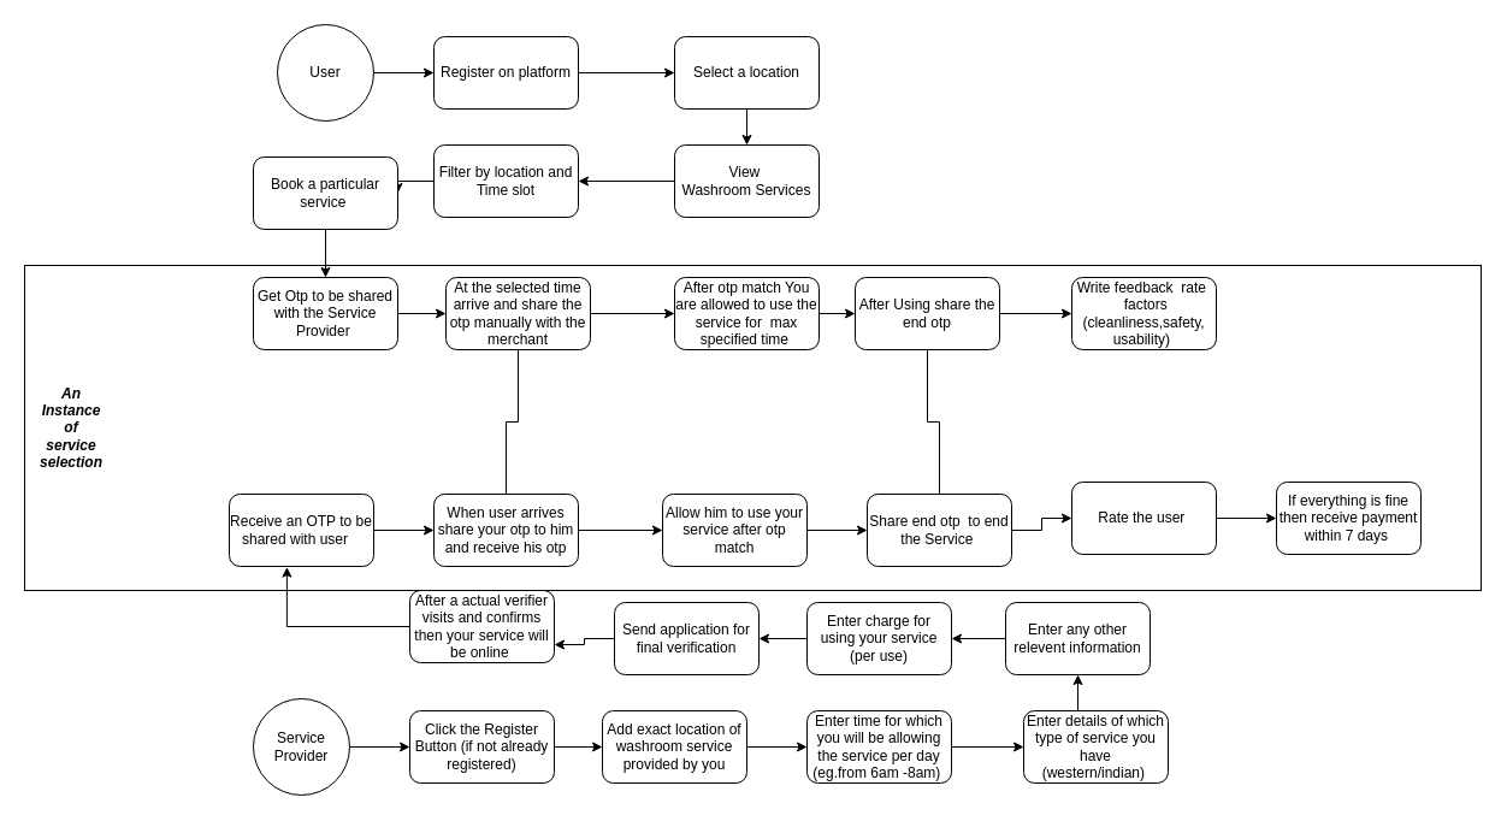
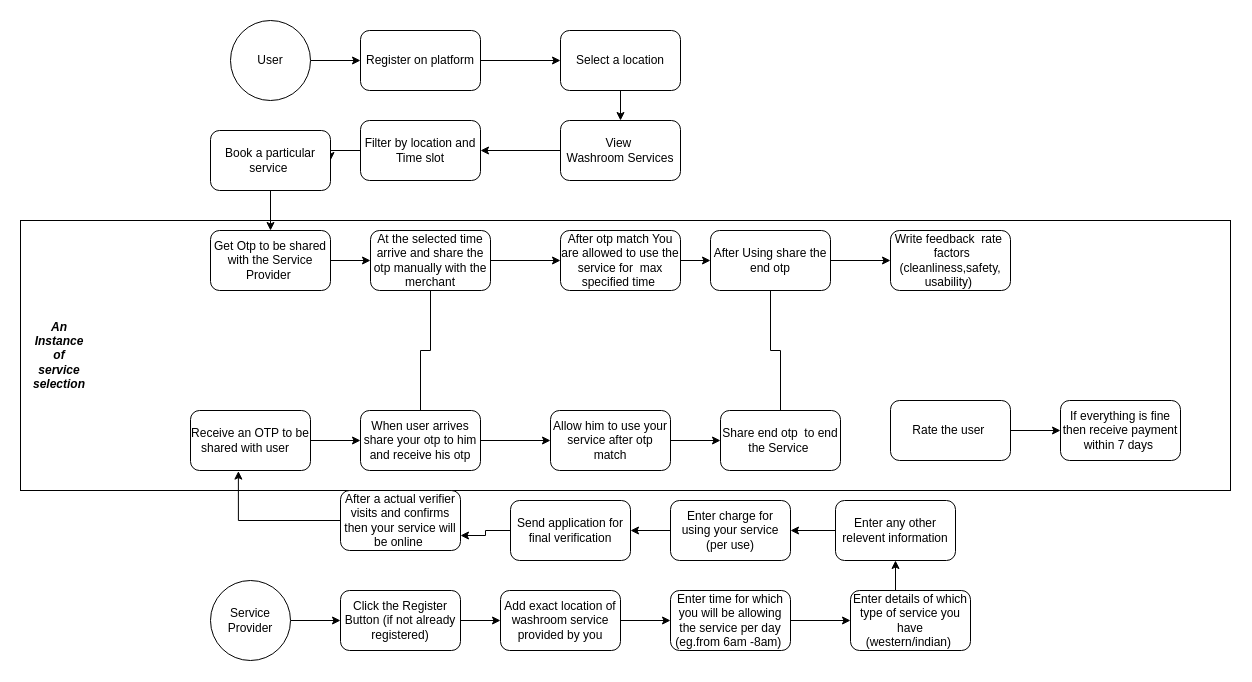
  <mxCell id="0" />
  <mxCell id="1" parent="0" />
  <mxCell id="2" value="" style="rounded=0;whiteSpace=wrap;html=1;" vertex="1" parent="1"><mxGeometry x="20" y="220" width="1210" height="270" as="geometry" /></mxCell>
  <mxCell id="3" style="edgeStyle=orthogonalEdgeStyle;rounded=0;orthogonalLoop=1;jettySize=auto;html=1;exitX=1;exitY=0.5;exitDx=0;exitDy=0;entryX=0;entryY=0.5;entryDx=0;entryDy=0;" edge="1" parent="1" source="4" target="8"><mxGeometry relative="1" as="geometry" /></mxCell>
  <mxCell id="4" value="Register on platform" style="rounded=1;whiteSpace=wrap;html=1;" vertex="1" parent="1"><mxGeometry x="360" y="30" width="120" height="60" as="geometry" /></mxCell>
  <mxCell id="5" style="edgeStyle=orthogonalEdgeStyle;rounded=0;orthogonalLoop=1;jettySize=auto;html=1;exitX=1;exitY=0.5;exitDx=0;exitDy=0;entryX=0;entryY=0.5;entryDx=0;entryDy=0;" edge="1" parent="1" source="6" target="4"><mxGeometry relative="1" as="geometry" /></mxCell>
  <mxCell id="6" value="User" style="ellipse;whiteSpace=wrap;html=1;aspect=fixed;" vertex="1" parent="1"><mxGeometry x="230" y="20" width="80" height="80" as="geometry" /></mxCell>
  <mxCell id="7" style="edgeStyle=orthogonalEdgeStyle;rounded=0;orthogonalLoop=1;jettySize=auto;html=1;exitX=0.5;exitY=1;exitDx=0;exitDy=0;entryX=0.5;entryY=0;entryDx=0;entryDy=0;" edge="1" parent="1" source="8" target="10"><mxGeometry relative="1" as="geometry" /></mxCell>
  <mxCell id="8" value="Select a location" style="rounded=1;whiteSpace=wrap;html=1;" vertex="1" parent="1"><mxGeometry x="560" y="30" width="120" height="60" as="geometry" /></mxCell>
  <mxCell id="9" style="edgeStyle=orthogonalEdgeStyle;rounded=0;orthogonalLoop=1;jettySize=auto;html=1;exitX=0;exitY=0.5;exitDx=0;exitDy=0;entryX=1;entryY=0.5;entryDx=0;entryDy=0;" edge="1" parent="1" source="10" target="12"><mxGeometry relative="1" as="geometry" /></mxCell>
  <mxCell id="10" value="View&amp;nbsp;&lt;span style=&quot;color: rgba(0 , 0 , 0 , 0) ; font-family: monospace ; font-size: 0px ; white-space: nowrap&quot;&gt;%3CmxGraphModel%3E%3Croot%3E%3CmxCell%20id%3D%220%22%2F%3E%3CmxCell%20id%3D%221%22%20parent%3D%220%22%2F%3E%3CmxCell%20id%3D%222%22%20value%3D%22Select%20a%20location%22%20style%3D%22rounded%3D1%3BwhiteSpace%3Dwrap%3Bhtml%3D1%3B%22%20vertex%3D%221%22%20parent%3D%221%22%3E%3CmxGeometry%20x%3D%22480%22%20y%3D%2250%22%20width%3D%22120%22%20height%3D%2260%22%20as%3D%22geometry%22%2F%3E%3C%2FmxCell%3E%3C%2Froot%3E%3C%2FmxGraphModel%3E&lt;/span&gt;&lt;br&gt;Washroom Services" style="rounded=1;whiteSpace=wrap;html=1;" vertex="1" parent="1"><mxGeometry x="560" y="120" width="120" height="60" as="geometry" /></mxCell>
  <mxCell id="11" style="edgeStyle=orthogonalEdgeStyle;rounded=0;orthogonalLoop=1;jettySize=auto;html=1;exitX=0;exitY=0.5;exitDx=0;exitDy=0;entryX=1;entryY=0.5;entryDx=0;entryDy=0;" edge="1" parent="1" source="12" target="14"><mxGeometry relative="1" as="geometry" /></mxCell>
  <mxCell id="12" value="Filter by location and Time slot&lt;span style=&quot;color: rgba(0 , 0 , 0 , 0) ; font-family: monospace ; font-size: 0px ; white-space: nowrap&quot;&gt;%3CmxGraphModel%3E%3Croot%3E%3CmxCell%20id%3D%220%22%2F%3E%3CmxCell%20id%3D%221%22%20parent%3D%220%22%2F%3E%3CmxCell%20id%3D%222%22%20value%3D%22View%26amp%3Bnbsp%3B%26lt%3Bspan%20style%3D%26quot%3Bcolor%3A%20rgba(0%20%2C%200%20%2C%200%20%2C%200)%20%3B%20font-family%3A%20monospace%20%3B%20font-size%3A%200px%20%3B%20white-space%3A%20nowrap%26quot%3B%26gt%3B%253CmxGraphModel%253E%253Croot%253E%253CmxCell%2520id%253D%25220%2522%252F%253E%253CmxCell%2520id%253D%25221%2522%2520parent%253D%25220%2522%252F%253E%253CmxCell%2520id%253D%25222%2522%2520value%253D%2522Select%2520a%2520location%2522%2520style%253D%2522rounded%253D1%253BwhiteSpace%253Dwrap%253Bhtml%253D1%253B%2522%2520vertex%253D%25221%2522%2520parent%253D%25221%2522%253E%253CmxGeometry%2520x%253D%2522480%2522%2520y%253D%252250%2522%2520width%253D%2522120%2522%2520height%253D%252260%2522%2520as%253D%2522geometry%2522%252F%253E%253C%252FmxCell%253E%253C%252Froot%253E%253C%252FmxGraphModel%253E%26lt%3B%2Fspan%26gt%3B%26lt%3Bbr%26gt%3BWashroom%20Services%22%20style%3D%22rounded%3D1%3BwhiteSpace%3Dwrap%3Bhtml%3D1%3B%22%20vertex%3D%221%22%20parent%3D%221%22%3E%3CmxGeometry%20x%3D%22480%22%20y%3D%22140%22%20width%3D%22120%22%20height%3D%2260%22%20as%3D%22geometry%22%2F%3E%3C%2FmxCell%3E%3C%2Froot%3E%3C%2FmxGraphModel%3E&lt;/span&gt;&lt;span style=&quot;color: rgba(0 , 0 , 0 , 0) ; font-family: monospace ; font-size: 0px ; white-space: nowrap&quot;&gt;%3CmxGraphModel%3E%3Croot%3E%3CmxCell%20id%3D%220%22%2F%3E%3CmxCell%20id%3D%221%22%20parent%3D%220%22%2F%3E%3CmxCell%20id%3D%222%22%20value%3D%22View%26amp%3Bnbsp%3B%26lt%3Bspan%20style%3D%26quot%3Bcolor%3A%20rgba(0%20%2C%200%20%2C%200%20%2C%200)%20%3B%20font-family%3A%20monospace%20%3B%20font-size%3A%200px%20%3B%20white-space%3A%20nowrap%26quot%3B%26gt%3B%253CmxGraphModel%253E%253Croot%253E%253CmxCell%2520id%253D%25220%2522%252F%253E%253CmxCell%2520id%253D%25221%2522%2520parent%253D%25220%2522%252F%253E%253CmxCell%2520id%253D%25222%2522%2520value%253D%2522Select%2520a%2520location%2522%2520style%253D%2522rounded%253D1%253BwhiteSpace%253Dwrap%253Bhtml%253D1%253B%2522%2520vertex%253D%25221%2522%2520parent%253D%25221%2522%253E%253CmxGeometry%2520x%253D%2522480%2522%2520y%253D%252250%2522%2520width%253D%2522120%2522%2520height%253D%252260%2522%2520as%253D%2522geometry%2522%252F%253E%253C%252FmxCell%253E%253C%252Froot%253E%253C%252FmxGraphModel%253E%26lt%3B%2Fspan%26gt%3B%26lt%3Bbr%26gt%3BWashroom%20Services%22%20style%3D%22rounded%3D1%3BwhiteSpace%3Dwrap%3Bhtml%3D1%3B%22%20vertex%3D%221%22%20parent%3D%221%22%3E%3CmxGeometry%20x%3D%22480%22%20y%3D%22140%22%20width%3D%22120%22%20height%3D%2260%22%20as%3D%22geometry%22%2F%3E%3C%2FmxCell%3E%3C%2Froot%3E%3C%2FmxGraphModel%3E&lt;/span&gt;" style="rounded=1;whiteSpace=wrap;html=1;" vertex="1" parent="1"><mxGeometry x="360" y="120" width="120" height="60" as="geometry" /></mxCell>
  <mxCell id="13" style="edgeStyle=orthogonalEdgeStyle;rounded=0;orthogonalLoop=1;jettySize=auto;html=1;exitX=0.5;exitY=1;exitDx=0;exitDy=0;entryX=0.5;entryY=0;entryDx=0;entryDy=0;" edge="1" parent="1" source="14" target="16"><mxGeometry relative="1" as="geometry" /></mxCell>
  <mxCell id="14" value="Book a particular service&amp;nbsp;" style="rounded=1;whiteSpace=wrap;html=1;" vertex="1" parent="1"><mxGeometry x="210" y="130" width="120" height="60" as="geometry" /></mxCell>
  <mxCell id="15" style="edgeStyle=orthogonalEdgeStyle;rounded=0;orthogonalLoop=1;jettySize=auto;html=1;exitX=1;exitY=0.5;exitDx=0;exitDy=0;entryX=0;entryY=0.5;entryDx=0;entryDy=0;" edge="1" parent="1" source="16" target="19"><mxGeometry relative="1" as="geometry" /></mxCell>
  <mxCell id="16" value="Get Otp to be shared with the Service Provider&amp;nbsp;" style="rounded=1;whiteSpace=wrap;html=1;" vertex="1" parent="1"><mxGeometry x="210" y="230" width="120" height="60" as="geometry" /></mxCell>
  <mxCell id="17" style="edgeStyle=orthogonalEdgeStyle;rounded=0;orthogonalLoop=1;jettySize=auto;html=1;exitX=1;exitY=0.5;exitDx=0;exitDy=0;entryX=0;entryY=0.5;entryDx=0;entryDy=0;" edge="1" parent="1" source="19" target="21"><mxGeometry relative="1" as="geometry" /></mxCell>
  <mxCell id="18" style="edgeStyle=orthogonalEdgeStyle;rounded=0;orthogonalLoop=1;jettySize=auto;html=1;exitX=0.5;exitY=1;exitDx=0;exitDy=0;entryX=0.5;entryY=0;entryDx=0;entryDy=0;endArrow=none;endFill=0;" edge="1" parent="1" source="19" target="47"><mxGeometry relative="1" as="geometry" /></mxCell>
  <mxCell id="19" value="At the selected time arrive and share the otp manually with the merchant" style="rounded=1;whiteSpace=wrap;html=1;" vertex="1" parent="1"><mxGeometry x="370" y="230" width="120" height="60" as="geometry" /></mxCell>
  <mxCell id="20" style="edgeStyle=orthogonalEdgeStyle;rounded=0;orthogonalLoop=1;jettySize=auto;html=1;exitX=1;exitY=0.5;exitDx=0;exitDy=0;entryX=0;entryY=0.5;entryDx=0;entryDy=0;" edge="1" parent="1" source="21" target="24"><mxGeometry relative="1" as="geometry" /></mxCell>
  <mxCell id="21" value="After otp match You are allowed to use the service for&amp;nbsp; max specified time&amp;nbsp;" style="rounded=1;whiteSpace=wrap;html=1;" vertex="1" parent="1"><mxGeometry x="560" y="230" width="120" height="60" as="geometry" /></mxCell>
  <mxCell id="22" style="edgeStyle=orthogonalEdgeStyle;rounded=0;orthogonalLoop=1;jettySize=auto;html=1;exitX=1;exitY=0.5;exitDx=0;exitDy=0;entryX=0;entryY=0.5;entryDx=0;entryDy=0;" edge="1" parent="1" source="24" target="25"><mxGeometry relative="1" as="geometry" /></mxCell>
  <mxCell id="23" style="edgeStyle=orthogonalEdgeStyle;rounded=0;orthogonalLoop=1;jettySize=auto;html=1;exitX=0.5;exitY=1;exitDx=0;exitDy=0;entryX=0.5;entryY=0;entryDx=0;entryDy=0;endArrow=none;endFill=0;" edge="1" parent="1" source="24" target="51"><mxGeometry relative="1" as="geometry" /></mxCell>
  <mxCell id="24" value="After Using share the end otp" style="rounded=1;whiteSpace=wrap;html=1;" vertex="1" parent="1"><mxGeometry x="710" y="230" width="120" height="60" as="geometry" /></mxCell>
  <mxCell id="25" value="Write feedback&amp;nbsp; rate&amp;nbsp;&lt;br&gt;&amp;nbsp;factors (cleanliness,safety,&lt;br&gt;usability)&amp;nbsp;" style="rounded=1;whiteSpace=wrap;html=1;" vertex="1" parent="1"><mxGeometry x="890" y="230" width="120" height="60" as="geometry" /></mxCell>
  <mxCell id="26" style="edgeStyle=orthogonalEdgeStyle;rounded=0;orthogonalLoop=1;jettySize=auto;html=1;exitX=1;exitY=0.5;exitDx=0;exitDy=0;entryX=0;entryY=0.5;entryDx=0;entryDy=0;" edge="1" parent="1" source="27" target="29"><mxGeometry relative="1" as="geometry" /></mxCell>
  <mxCell id="27" value="Service Provider" style="ellipse;whiteSpace=wrap;html=1;aspect=fixed;" vertex="1" parent="1"><mxGeometry x="210" y="580" width="80" height="80" as="geometry" /></mxCell>
  <mxCell id="28" style="edgeStyle=orthogonalEdgeStyle;rounded=0;orthogonalLoop=1;jettySize=auto;html=1;exitX=1;exitY=0.5;exitDx=0;exitDy=0;entryX=0;entryY=0.5;entryDx=0;entryDy=0;" edge="1" parent="1" source="29" target="31"><mxGeometry relative="1" as="geometry" /></mxCell>
  <mxCell id="29" value="Click the Register Button (if not already registered)" style="rounded=1;whiteSpace=wrap;html=1;" vertex="1" parent="1"><mxGeometry x="340" y="590" width="120" height="60" as="geometry" /></mxCell>
  <mxCell id="30" style="edgeStyle=orthogonalEdgeStyle;rounded=0;orthogonalLoop=1;jettySize=auto;html=1;exitX=1;exitY=0.5;exitDx=0;exitDy=0;entryX=0;entryY=0.5;entryDx=0;entryDy=0;" edge="1" parent="1" source="31" target="33"><mxGeometry relative="1" as="geometry" /></mxCell>
  <mxCell id="31" value="Add exact location of washroom service provided by you" style="rounded=1;whiteSpace=wrap;html=1;" vertex="1" parent="1"><mxGeometry x="500" y="590" width="120" height="60" as="geometry" /></mxCell>
  <mxCell id="32" style="edgeStyle=orthogonalEdgeStyle;rounded=0;orthogonalLoop=1;jettySize=auto;html=1;exitX=1;exitY=0.5;exitDx=0;exitDy=0;entryX=0;entryY=0.5;entryDx=0;entryDy=0;" edge="1" parent="1" source="33" target="35"><mxGeometry relative="1" as="geometry" /></mxCell>
  <mxCell id="33" value="Enter time for which you will be allowing the service per day (eg.from 6am -8am)&amp;nbsp;" style="rounded=1;whiteSpace=wrap;html=1;" vertex="1" parent="1"><mxGeometry x="670" y="590" width="120" height="60" as="geometry" /></mxCell>
  <mxCell id="34" style="edgeStyle=orthogonalEdgeStyle;rounded=0;orthogonalLoop=1;jettySize=auto;html=1;exitX=0.5;exitY=0;exitDx=0;exitDy=0;entryX=0.5;entryY=1;entryDx=0;entryDy=0;" edge="1" parent="1" source="35" target="37"><mxGeometry relative="1" as="geometry" /></mxCell>
  <mxCell id="35" value="Enter details of which type of service you have (western/indian)&amp;nbsp;" style="rounded=1;whiteSpace=wrap;html=1;" vertex="1" parent="1"><mxGeometry x="850" y="590" width="120" height="60" as="geometry" /></mxCell>
  <mxCell id="36" style="edgeStyle=orthogonalEdgeStyle;rounded=0;orthogonalLoop=1;jettySize=auto;html=1;exitX=0;exitY=0.5;exitDx=0;exitDy=0;entryX=1;entryY=0.5;entryDx=0;entryDy=0;" edge="1" parent="1" source="37" target="39"><mxGeometry relative="1" as="geometry" /></mxCell>
  <mxCell id="37" value="Enter any other relevent information" style="rounded=1;whiteSpace=wrap;html=1;" vertex="1" parent="1"><mxGeometry x="835" y="500" width="120" height="60" as="geometry" /></mxCell>
  <mxCell id="38" style="edgeStyle=orthogonalEdgeStyle;rounded=0;orthogonalLoop=1;jettySize=auto;html=1;exitX=0;exitY=0.5;exitDx=0;exitDy=0;entryX=1;entryY=0.5;entryDx=0;entryDy=0;" edge="1" parent="1" source="39" target="41"><mxGeometry relative="1" as="geometry" /></mxCell>
  <mxCell id="39" value="Enter charge for using your service (per use)" style="rounded=1;whiteSpace=wrap;html=1;" vertex="1" parent="1"><mxGeometry x="670" y="500" width="120" height="60" as="geometry" /></mxCell>
  <mxCell id="40" style="edgeStyle=orthogonalEdgeStyle;rounded=0;orthogonalLoop=1;jettySize=auto;html=1;exitX=0;exitY=0.5;exitDx=0;exitDy=0;entryX=1;entryY=0.75;entryDx=0;entryDy=0;" edge="1" parent="1" source="41" target="43"><mxGeometry relative="1" as="geometry" /></mxCell>
  <mxCell id="41" value="Send application for final verification" style="rounded=1;whiteSpace=wrap;html=1;" vertex="1" parent="1"><mxGeometry x="510" y="500" width="120" height="60" as="geometry" /></mxCell>
  <mxCell id="42" style="edgeStyle=orthogonalEdgeStyle;rounded=0;orthogonalLoop=1;jettySize=auto;html=1;exitX=0;exitY=0.5;exitDx=0;exitDy=0;entryX=0.399;entryY=1.01;entryDx=0;entryDy=0;entryPerimeter=0;" edge="1" parent="1" source="43" target="45"><mxGeometry relative="1" as="geometry" /></mxCell>
  <mxCell id="43" value="After a actual verifier visits and confirms then your service will be online&amp;nbsp;" style="rounded=1;whiteSpace=wrap;html=1;" vertex="1" parent="1"><mxGeometry x="340" y="490" width="120" height="60" as="geometry" /></mxCell>
  <mxCell id="44" style="edgeStyle=orthogonalEdgeStyle;rounded=0;orthogonalLoop=1;jettySize=auto;html=1;exitX=1;exitY=0.5;exitDx=0;exitDy=0;entryX=0;entryY=0.5;entryDx=0;entryDy=0;" edge="1" parent="1" source="45" target="47"><mxGeometry relative="1" as="geometry" /></mxCell>
  <mxCell id="45" value="Receive an OTP to be shared with user&amp;nbsp; &amp;nbsp;" style="rounded=1;whiteSpace=wrap;html=1;" vertex="1" parent="1"><mxGeometry x="190" y="410" width="120" height="60" as="geometry" /></mxCell>
  <mxCell id="46" style="edgeStyle=orthogonalEdgeStyle;rounded=0;orthogonalLoop=1;jettySize=auto;html=1;exitX=1;exitY=0.5;exitDx=0;exitDy=0;entryX=0;entryY=0.5;entryDx=0;entryDy=0;" edge="1" parent="1" source="47" target="49"><mxGeometry relative="1" as="geometry" /></mxCell>
  <mxCell id="47" value="When user arrives share your otp to him and receive his otp" style="rounded=1;whiteSpace=wrap;html=1;" vertex="1" parent="1"><mxGeometry x="360" y="410" width="120" height="60" as="geometry" /></mxCell>
  <mxCell id="48" style="edgeStyle=orthogonalEdgeStyle;rounded=0;orthogonalLoop=1;jettySize=auto;html=1;exitX=1;exitY=0.5;exitDx=0;exitDy=0;entryX=0;entryY=0.5;entryDx=0;entryDy=0;" edge="1" parent="1" source="49" target="51"><mxGeometry relative="1" as="geometry" /></mxCell>
  <mxCell id="49" value="Allow him to use your service after otp match" style="rounded=1;whiteSpace=wrap;html=1;" vertex="1" parent="1"><mxGeometry x="550" y="410" width="120" height="60" as="geometry" /></mxCell>
- <mxCell id="50" style="edgeStyle=orthogonalEdgeStyle;rounded=0;orthogonalLoop=1;jettySize=auto;html=1;exitX=1;exitY=0.5;exitDx=0;exitDy=0;entryX=0;entryY=0.5;entryDx=0;entryDy=0;" edge="1" parent="1" source="51" target="53"><mxGeometry relative="1" as="geometry" /></mxCell>
  <mxCell id="51" value="Share end otp&amp;nbsp; to end the Service&amp;nbsp;" style="rounded=1;whiteSpace=wrap;html=1;" vertex="1" parent="1"><mxGeometry x="720" y="410" width="120" height="60" as="geometry" /></mxCell>
  <mxCell id="52" style="edgeStyle=orthogonalEdgeStyle;rounded=0;orthogonalLoop=1;jettySize=auto;html=1;exitX=1;exitY=0.5;exitDx=0;exitDy=0;entryX=0;entryY=0.5;entryDx=0;entryDy=0;" edge="1" parent="1" source="53" target="54"><mxGeometry relative="1" as="geometry" /></mxCell>
  <mxCell id="53" value="Rate the user&amp;nbsp;" style="rounded=1;whiteSpace=wrap;html=1;" vertex="1" parent="1"><mxGeometry x="890" y="400" width="120" height="60" as="geometry" /></mxCell>
  <mxCell id="54" value="If everything is fine then receive payment within 7 days&amp;nbsp;" style="rounded=1;whiteSpace=wrap;html=1;" vertex="1" parent="1"><mxGeometry x="1060" y="400" width="120" height="60" as="geometry" /></mxCell>
  <mxCell id="55" value="&lt;b&gt;&lt;i&gt;An Instance of service selection&lt;/i&gt;&lt;/b&gt;" style="text;html=1;strokeColor=none;fillColor=none;align=center;verticalAlign=middle;whiteSpace=wrap;rounded=0;" vertex="1" parent="1"><mxGeometry x="39.12" y="345" width="40" height="20" as="geometry" /></mxCell>
